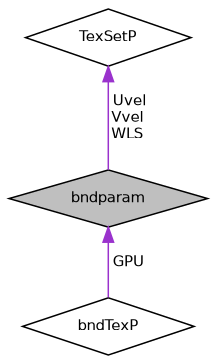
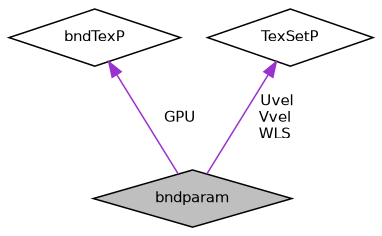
  digraph {
    node [color=black fontname=Helvetica fontsize=10 shape=diamond]
    edge [color=darkorchid3 dir=back fontname=Helvetica fontsize=10 labelfontname=Helvetica labelfontsize=10 style=solid]
    n1 [fillcolor=grey75 fontcolor=black height=0.2 label=bndparam style=filled width=0.4]
    n2 [height=0.2 label=bndTexP width=0.4]
    n3 [height=0.2 label=TexSetP width=0.4]
-   n1 -> n2 [label=" GPU"]
+   n2 -> n1 [label=" GPU"]
    n3 -> n1 [label=" Uvel\nVvel\nWLS"]
  }
